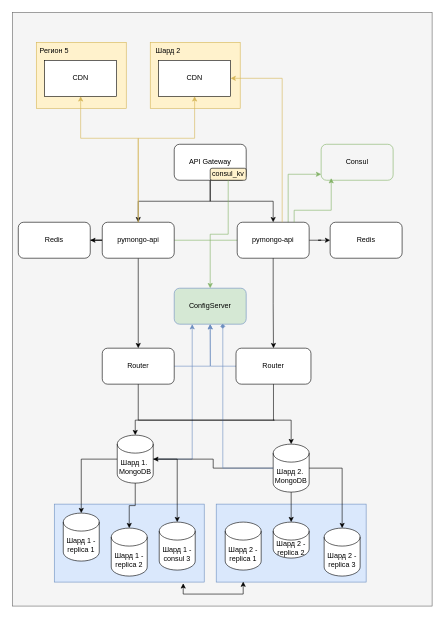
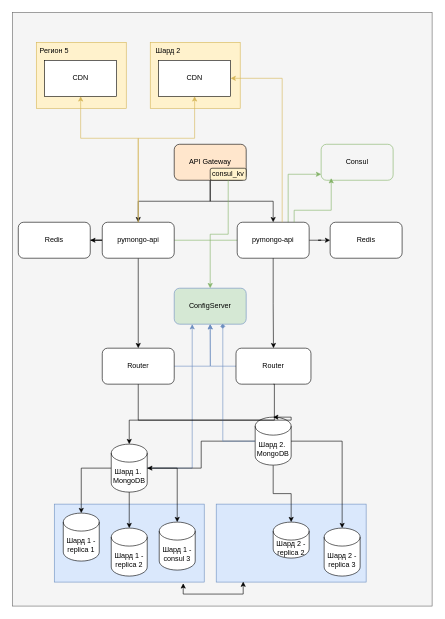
  <mxCell id="0" />
  <mxCell id="1" parent="0" />
  <mxCell id="2" value="" style="rounded=0;whiteSpace=wrap;html=1;fillColor=#f5f5f5;fontColor=#333333;strokeColor=#666666;" parent="1" vertex="1"><mxGeometry x="20" y="20" width="700" height="990" as="geometry" /></mxCell>
  <mxCell id="3" value="" style="rounded=0;whiteSpace=wrap;html=1;fillColor=#dae8fc;strokeColor=#6c8ebf;" parent="1" vertex="1"><mxGeometry x="360" y="840" width="250" height="130" as="geometry" /></mxCell>
  <mxCell id="4" value="" style="rounded=0;whiteSpace=wrap;html=1;fillColor=#dae8fc;strokeColor=#6c8ebf;" parent="1" vertex="1"><mxGeometry x="90" y="840" width="250" height="130" as="geometry" /></mxCell>
  <mxCell id="5" style="edgeStyle=orthogonalEdgeStyle;rounded=0;orthogonalLoop=1;jettySize=auto;html=1;" parent="1" source="7" target="10" edge="1"><mxGeometry relative="1" as="geometry" /></mxCell>
  <mxCell id="6" style="edgeStyle=orthogonalEdgeStyle;rounded=0;orthogonalLoop=1;jettySize=auto;html=1;entryX=0.25;entryY=1;entryDx=0;entryDy=0;fillColor=#dae8fc;strokeColor=#6c8ebf;" parent="1" source="7" target="29" edge="1"><mxGeometry relative="1" as="geometry" /></mxCell>
- <mxCell id="7" value="&lt;div&gt;Шард 1.&amp;nbsp;&lt;/div&gt;MongoDB" style="shape=cylinder3;whiteSpace=wrap;html=1;boundedLbl=1;backgroundOutline=1;size=15;" parent="1" vertex="1"><mxGeometry x="195" y="725" width="60" height="80" as="geometry" /></mxCell>
+ <mxCell id="7" value="&lt;div&gt;Шард 1.&amp;nbsp;&lt;/div&gt;MongoDB" style="shape=cylinder3;whiteSpace=wrap;html=1;boundedLbl=1;backgroundOutline=1;size=15;" parent="1" vertex="1"><mxGeometry x="185" y="740" width="60" height="80" as="geometry" /></mxCell>
  <mxCell id="8" style="edgeStyle=orthogonalEdgeStyle;rounded=0;orthogonalLoop=1;jettySize=auto;html=1;exitX=1;exitY=0.5;exitDx=0;exitDy=0;fillColor=#dae8fc;strokeColor=#6c8ebf;" parent="1" source="9" target="29" edge="1"><mxGeometry relative="1" as="geometry"><Array as="points"><mxPoint x="350" y="610" /></Array></mxGeometry></mxCell>
  <mxCell id="9" value="Router" style="rounded=1;whiteSpace=wrap;html=1;" parent="1" vertex="1"><mxGeometry x="170" y="580" width="120" height="60" as="geometry" /></mxCell>
  <mxCell id="10" value="&lt;div&gt;Шард 1 - replica 1&lt;/div&gt;" style="shape=cylinder3;whiteSpace=wrap;html=1;boundedLbl=1;backgroundOutline=1;size=15;" parent="1" vertex="1"><mxGeometry x="105" y="855" width="60" height="80" as="geometry" /></mxCell>
  <mxCell id="11" value="&lt;div&gt;Шард 1&lt;span style=&quot;background-color: initial;&quot;&gt;&amp;nbsp;&lt;/span&gt;&lt;span style=&quot;background-color: initial;&quot;&gt;- replica 2&lt;/span&gt;&lt;/div&gt;" style="shape=cylinder3;whiteSpace=wrap;html=1;boundedLbl=1;backgroundOutline=1;size=15;" parent="1" vertex="1"><mxGeometry x="185" y="880" width="60" height="80" as="geometry" /></mxCell>
  <mxCell id="12" value="&lt;div&gt;Шард 1&lt;span style=&quot;background-color: initial;&quot;&gt;&amp;nbsp;&lt;/span&gt;&lt;span style=&quot;background-color: initial;&quot;&gt;- consul 3&lt;/span&gt;&lt;/div&gt;" style="shape=cylinder3;whiteSpace=wrap;html=1;boundedLbl=1;backgroundOutline=1;size=15;" parent="1" vertex="1"><mxGeometry x="265" y="870" width="60" height="80" as="geometry" /></mxCell>
  <mxCell id="13" style="edgeStyle=orthogonalEdgeStyle;rounded=0;orthogonalLoop=1;jettySize=auto;html=1;entryX=0.5;entryY=0;entryDx=0;entryDy=0;entryPerimeter=0;" parent="1" source="7" target="12" edge="1"><mxGeometry relative="1" as="geometry" /></mxCell>
  <mxCell id="14" style="edgeStyle=orthogonalEdgeStyle;rounded=0;orthogonalLoop=1;jettySize=auto;html=1;" parent="1" source="16" target="7" edge="1"><mxGeometry relative="1" as="geometry" /></mxCell>
  <mxCell id="15" style="edgeStyle=orthogonalEdgeStyle;rounded=0;orthogonalLoop=1;jettySize=auto;html=1;" parent="1" source="16" target="18" edge="1"><mxGeometry relative="1" as="geometry" /></mxCell>
- <mxCell id="16" value="&lt;div&gt;Шард 2.&amp;nbsp;&lt;/div&gt;MongoDB" style="shape=cylinder3;whiteSpace=wrap;html=1;boundedLbl=1;backgroundOutline=1;size=15;" parent="1" vertex="1"><mxGeometry x="455" y="740" width="60" height="80" as="geometry" /></mxCell>
- <mxCell id="17" value="&lt;div&gt;Шард 2 - replica 1&lt;/div&gt;" style="shape=cylinder3;whiteSpace=wrap;html=1;boundedLbl=1;backgroundOutline=1;size=15;" parent="1" vertex="1"><mxGeometry x="375" y="870" width="60" height="80" as="geometry" /></mxCell>
+ <mxCell id="16" value="&lt;div&gt;Шард 2.&amp;nbsp;&lt;/div&gt;MongoDB" style="shape=cylinder3;whiteSpace=wrap;html=1;boundedLbl=1;backgroundOutline=1;size=15;" parent="1" vertex="1"><mxGeometry x="425" y="695" width="60" height="80" as="geometry" /></mxCell>
  <mxCell id="18" value="&lt;div&gt;Шард 2&lt;span style=&quot;background-color: initial;&quot;&gt;&amp;nbsp;&lt;/span&gt;&lt;span style=&quot;background-color: initial;&quot;&gt;- replica 2&lt;/span&gt;&lt;/div&gt;" style="shape=cylinder3;whiteSpace=wrap;html=1;boundedLbl=1;backgroundOutline=1;size=15;" parent="1" vertex="1"><mxGeometry x="455" y="870" width="60" height="60" as="geometry" /></mxCell>
  <mxCell id="19" value="&lt;div&gt;Шард 2&lt;span style=&quot;background-color: initial;&quot;&gt;&amp;nbsp;&lt;/span&gt;&lt;span style=&quot;background-color: initial;&quot;&gt;- replica 3&lt;/span&gt;&lt;/div&gt;" style="shape=cylinder3;whiteSpace=wrap;html=1;boundedLbl=1;backgroundOutline=1;size=15;" parent="1" vertex="1"><mxGeometry x="540" y="880" width="60" height="80" as="geometry" /></mxCell>
  <mxCell id="20" style="edgeStyle=orthogonalEdgeStyle;rounded=0;orthogonalLoop=1;jettySize=auto;html=1;entryX=0.5;entryY=0;entryDx=0;entryDy=0;entryPerimeter=0;" parent="1" source="16" target="19" edge="1"><mxGeometry relative="1" as="geometry" /></mxCell>
  <mxCell id="21" style="edgeStyle=orthogonalEdgeStyle;rounded=0;orthogonalLoop=1;jettySize=auto;html=1;entryX=0.5;entryY=0;entryDx=0;entryDy=0;entryPerimeter=0;exitX=0.5;exitY=1;exitDx=0;exitDy=0;" parent="1" source="9" target="16" edge="1"><mxGeometry relative="1" as="geometry"><mxPoint x="485" y="670" as="sourcePoint" /><Array as="points"><mxPoint x="230" y="700" /><mxPoint x="485" y="700" /></Array></mxGeometry></mxCell>
  <mxCell id="22" style="edgeStyle=orthogonalEdgeStyle;rounded=0;orthogonalLoop=1;jettySize=auto;html=1;entryX=0.5;entryY=0;entryDx=0;entryDy=0;" parent="1" source="25" target="9" edge="1"><mxGeometry relative="1" as="geometry" /></mxCell>
  <mxCell id="23" style="edgeStyle=orthogonalEdgeStyle;rounded=0;orthogonalLoop=1;jettySize=auto;html=1;entryX=1;entryY=0.5;entryDx=0;entryDy=0;" parent="1" source="25" target="28" edge="1"><mxGeometry relative="1" as="geometry" /></mxCell>
  <mxCell id="24" style="edgeStyle=orthogonalEdgeStyle;rounded=0;orthogonalLoop=1;jettySize=auto;html=1;fillColor=#d5e8d4;strokeColor=#82b366;" edge="1" parent="1" source="25"><mxGeometry relative="1" as="geometry"><mxPoint x="535" y="290" as="targetPoint" /><Array as="points"><mxPoint x="480" y="400" /><mxPoint x="480" y="290" /></Array></mxGeometry></mxCell>
  <mxCell id="25" value="pymongo-api" style="rounded=1;whiteSpace=wrap;html=1;" parent="1" vertex="1"><mxGeometry x="170" y="370" width="120" height="60" as="geometry" /></mxCell>
  <mxCell id="26" style="edgeStyle=orthogonalEdgeStyle;rounded=0;orthogonalLoop=1;jettySize=auto;html=1;entryX=0.5;entryY=0;entryDx=0;entryDy=0;entryPerimeter=0;" parent="1" source="7" target="11" edge="1"><mxGeometry relative="1" as="geometry" /></mxCell>
  <mxCell id="27" style="edgeStyle=orthogonalEdgeStyle;rounded=0;orthogonalLoop=1;jettySize=auto;html=1;entryX=0.18;entryY=0.994;entryDx=0;entryDy=0;entryPerimeter=0;exitX=0.86;exitY=1.016;exitDx=0;exitDy=0;exitPerimeter=0;startArrow=classic;startFill=1;" parent="1" source="4" target="3" edge="1"><mxGeometry relative="1" as="geometry"><mxPoint x="260" y="990" as="sourcePoint" /><Array as="points"><mxPoint x="305" y="990" /><mxPoint x="405" y="990" /></Array></mxGeometry></mxCell>
  <mxCell id="28" value="Redis" style="rounded=1;whiteSpace=wrap;html=1;" parent="1" vertex="1"><mxGeometry x="30" y="370" width="120" height="60" as="geometry" /></mxCell>
  <mxCell id="29" value="ConfigServer" style="rounded=1;whiteSpace=wrap;html=1;fillColor=#d5e8d4;strokeColor=#6c8ebf;" parent="1" vertex="1"><mxGeometry x="290" y="480" width="120" height="60" as="geometry" /></mxCell>
  <mxCell id="30" style="edgeStyle=orthogonalEdgeStyle;rounded=0;orthogonalLoop=1;jettySize=auto;html=1;entryX=0.675;entryY=0.99;entryDx=0;entryDy=0;entryPerimeter=0;fillColor=#dae8fc;strokeColor=#6c8ebf;endArrow=diamond;" parent="1" source="16" target="29" edge="1"><mxGeometry relative="1" as="geometry"><mxPoint x="371" y="590.42" as="targetPoint" /></mxGeometry></mxCell>
  <mxCell id="31" style="edgeStyle=orthogonalEdgeStyle;rounded=0;orthogonalLoop=1;jettySize=auto;html=1;entryX=0.5;entryY=0;entryDx=0;entryDy=0;" parent="1" source="32" target="38" edge="1"><mxGeometry relative="1" as="geometry" /></mxCell>
- <mxCell id="32" value="API Gateway" style="rounded=1;whiteSpace=wrap;html=1;" parent="1" vertex="1"><mxGeometry x="290" y="240" width="120" height="60" as="geometry" /></mxCell>
+ <mxCell id="32" value="API Gateway" style="rounded=1;whiteSpace=wrap;html=1;fillColor=#ffe6cc;" parent="1" vertex="1"><mxGeometry x="290" y="240" width="120" height="60" as="geometry" /></mxCell>
  <mxCell id="33" style="edgeStyle=orthogonalEdgeStyle;rounded=0;orthogonalLoop=1;jettySize=auto;html=1;exitX=0;exitY=1;exitDx=0;exitDy=0;entryX=0.5;entryY=0;entryDx=0;entryDy=0;" parent="1" source="35" target="25" edge="1"><mxGeometry relative="1" as="geometry"><mxPoint x="490" y="200" as="targetPoint" /></mxGeometry></mxCell>
  <mxCell id="34" value="Consul" style="rounded=1;whiteSpace=wrap;html=1;fillColor=#f5f5f5;strokeColor=#82b366;" parent="1" vertex="1"><mxGeometry x="535" y="240" width="120" height="60" as="geometry" /></mxCell>
  <mxCell id="35" value="consul_kv" style="rounded=1;whiteSpace=wrap;html=1;fillColor=#fff2cc;" parent="1" vertex="1"><mxGeometry x="350" y="280" width="60" height="20" as="geometry" /></mxCell>
  <mxCell id="36" style="edgeStyle=orthogonalEdgeStyle;rounded=0;orthogonalLoop=1;jettySize=auto;html=1;fillColor=#d5e8d4;strokeColor=#82b366;" parent="1" source="35" target="29" edge="1"><mxGeometry relative="1" as="geometry" /></mxCell>
  <mxCell id="37" style="edgeStyle=orthogonalEdgeStyle;rounded=0;orthogonalLoop=1;jettySize=auto;html=1;entryX=0;entryY=0.5;entryDx=0;entryDy=0;" parent="1" source="38" target="39" edge="1"><mxGeometry relative="1" as="geometry" /></mxCell>
  <mxCell id="38" value="pymongo-api" style="rounded=1;whiteSpace=wrap;html=1;" parent="1" vertex="1"><mxGeometry x="395" y="370" width="120" height="60" as="geometry" /></mxCell>
  <mxCell id="39" value="Redis" style="rounded=1;whiteSpace=wrap;html=1;" parent="1" vertex="1"><mxGeometry x="550" y="370" width="120" height="60" as="geometry" /></mxCell>
  <mxCell id="40" style="edgeStyle=orthogonalEdgeStyle;rounded=0;orthogonalLoop=1;jettySize=auto;html=1;fillColor=#dae8fc;strokeColor=#6c8ebf;" parent="1" source="41" edge="1"><mxGeometry relative="1" as="geometry"><mxPoint x="350" y="540" as="targetPoint" /></mxGeometry></mxCell>
  <mxCell id="41" value="Router" style="rounded=1;whiteSpace=wrap;html=1;" parent="1" vertex="1"><mxGeometry x="393" y="580" width="125" height="60" as="geometry" /></mxCell>
  <mxCell id="42" style="edgeStyle=orthogonalEdgeStyle;rounded=0;orthogonalLoop=1;jettySize=auto;html=1;entryX=0.5;entryY=0;entryDx=0;entryDy=0;" parent="1" source="38" target="41" edge="1"><mxGeometry relative="1" as="geometry" /></mxCell>
  <mxCell id="43" style="edgeStyle=orthogonalEdgeStyle;rounded=0;orthogonalLoop=1;jettySize=auto;html=1;entryX=0.5;entryY=0;entryDx=0;entryDy=0;entryPerimeter=0;exitX=0.5;exitY=1;exitDx=0;exitDy=0;" parent="1" source="41" target="7" edge="1"><mxGeometry relative="1" as="geometry"><Array as="points"><mxPoint x="457" y="700" /><mxPoint x="215" y="700" /></Array></mxGeometry></mxCell>
  <mxCell id="44" value="" style="rounded=0;whiteSpace=wrap;html=1;fillColor=#fff2cc;strokeColor=#d6b656;" vertex="1" parent="1"><mxGeometry x="60" y="70" width="150" height="110" as="geometry" /></mxCell>
  <mxCell id="45" value="Регион 5" style="text;html=1;align=center;verticalAlign=middle;whiteSpace=wrap;rounded=0;" vertex="1" parent="1"><mxGeometry x="60" y="70" width="60" height="30" as="geometry" /></mxCell>
  <mxCell id="46" value="CDN" style="rounded=0;whiteSpace=wrap;html=1;" vertex="1" parent="1"><mxGeometry x="74" y="100" width="120" height="60" as="geometry" /></mxCell>
  <mxCell id="47" value="" style="rounded=0;whiteSpace=wrap;html=1;fillColor=#fff2cc;strokeColor=#d6b656;" vertex="1" parent="1"><mxGeometry x="250" y="70" width="150" height="110" as="geometry" /></mxCell>
  <mxCell id="48" value="Шард 2" style="text;html=1;align=center;verticalAlign=middle;whiteSpace=wrap;rounded=0;" vertex="1" parent="1"><mxGeometry x="250" y="70" width="60" height="30" as="geometry" /></mxCell>
  <mxCell id="49" value="CDN" style="rounded=0;whiteSpace=wrap;html=1;" vertex="1" parent="1"><mxGeometry x="264" y="100" width="120" height="60" as="geometry" /></mxCell>
  <mxCell id="50" style="edgeStyle=orthogonalEdgeStyle;rounded=0;orthogonalLoop=1;jettySize=auto;html=1;entryX=0.5;entryY=1;entryDx=0;entryDy=0;fillColor=#fff2cc;strokeColor=#d6b656;" edge="1" parent="1" source="25" target="46"><mxGeometry relative="1" as="geometry"><Array as="points"><mxPoint x="230" y="230" /><mxPoint x="134" y="230" /></Array></mxGeometry></mxCell>
  <mxCell id="51" style="edgeStyle=orthogonalEdgeStyle;rounded=0;orthogonalLoop=1;jettySize=auto;html=1;entryX=0.14;entryY=0.942;entryDx=0;entryDy=0;entryPerimeter=0;fillColor=#d5e8d4;strokeColor=#82b366;" edge="1" parent="1" source="38" target="34"><mxGeometry relative="1" as="geometry"><Array as="points"><mxPoint x="490" y="350" /><mxPoint x="552" y="350" /></Array></mxGeometry></mxCell>
  <mxCell id="52" style="edgeStyle=orthogonalEdgeStyle;rounded=0;orthogonalLoop=1;jettySize=auto;html=1;entryX=0.5;entryY=1;entryDx=0;entryDy=0;fillColor=#fff2cc;strokeColor=#d6b656;" edge="1" parent="1" source="25" target="49"><mxGeometry relative="1" as="geometry"><Array as="points"><mxPoint x="230" y="230" /><mxPoint x="324" y="230" /></Array></mxGeometry></mxCell>
  <mxCell id="53" style="edgeStyle=orthogonalEdgeStyle;rounded=0;orthogonalLoop=1;jettySize=auto;html=1;entryX=1;entryY=0.5;entryDx=0;entryDy=0;fillColor=#fff2cc;strokeColor=#d6b656;" edge="1" parent="1" source="38" target="49"><mxGeometry relative="1" as="geometry"><Array as="points"><mxPoint x="470" y="130" /></Array></mxGeometry></mxCell>
